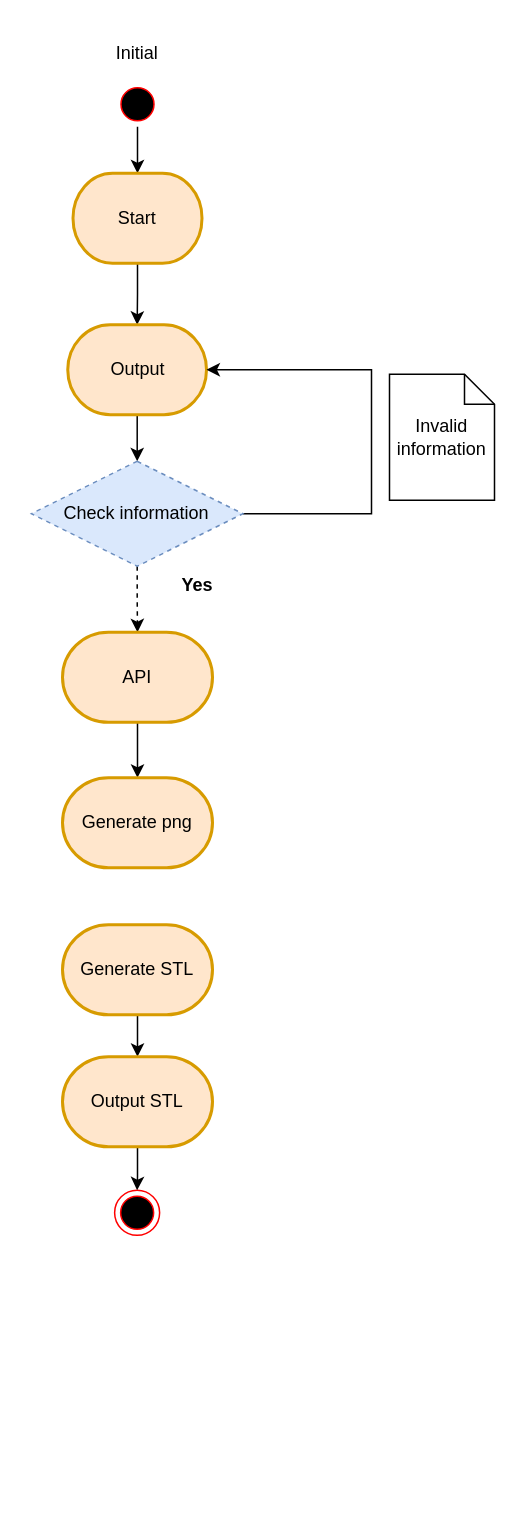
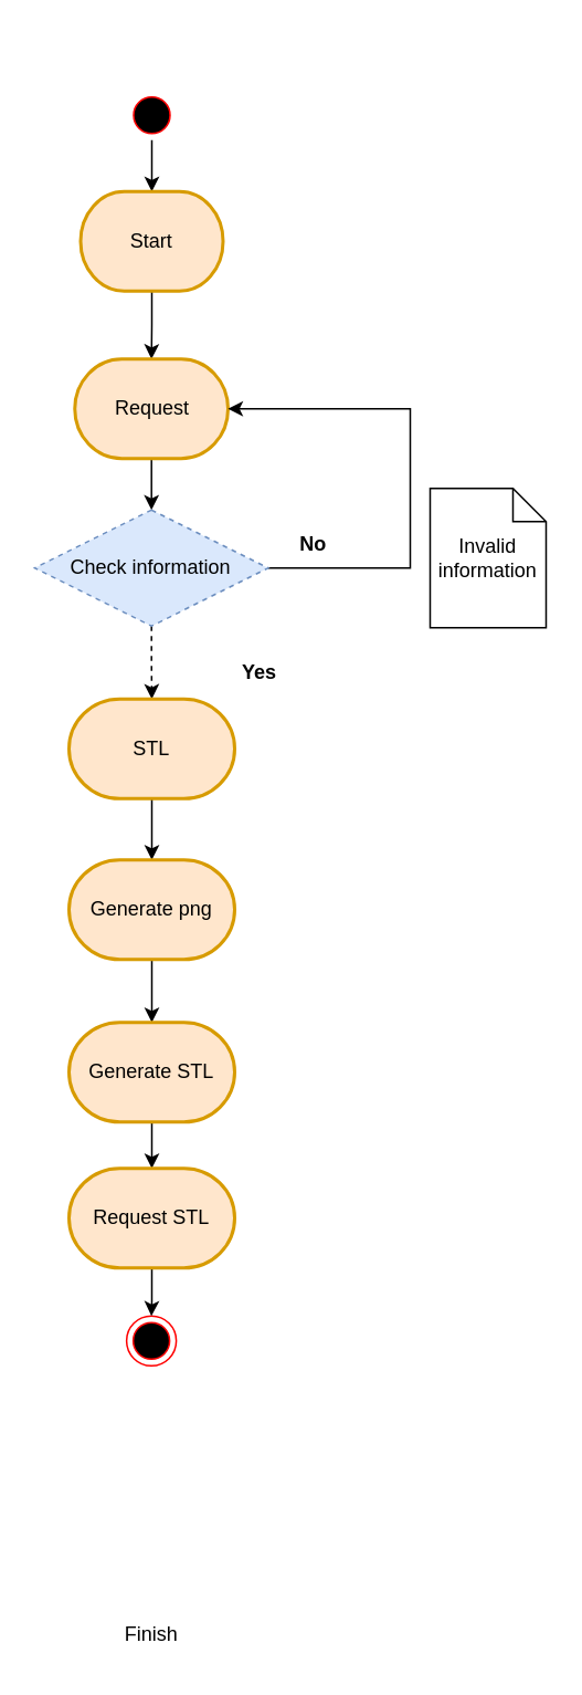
  <mxCell id="0" />
  <mxCell id="1" parent="0" />
  <mxCell id="2" value="" style="edgeStyle=orthogonalEdgeStyle;rounded=0;orthogonalLoop=1;jettySize=auto;html=1;" parent="1" source="3" target="5" edge="1"><mxGeometry relative="1" as="geometry" /></mxCell>
  <mxCell id="3" value="" style="ellipse;html=1;shape=startState;fillColor=#000000;strokeColor=#ff0000;" parent="1" vertex="1"><mxGeometry x="76" y="54" width="30" height="30" as="geometry" /></mxCell>
  <mxCell id="4" value="" style="edgeStyle=orthogonalEdgeStyle;rounded=0;orthogonalLoop=1;jettySize=auto;html=1;" parent="1" source="5" target="7" edge="1"><mxGeometry relative="1" as="geometry" /></mxCell>
  <mxCell id="5" value="Start" style="strokeWidth=2;html=1;shape=mxgraph.flowchart.terminator;whiteSpace=wrap;fillColor=#ffe6cc;strokeColor=#d79b00;" parent="1" vertex="1"><mxGeometry x="48" y="115" width="86" height="60" as="geometry" /></mxCell>
  <mxCell id="6" style="edgeStyle=orthogonalEdgeStyle;rounded=0;orthogonalLoop=1;jettySize=auto;html=1;" parent="1" source="7" target="10" edge="1"><mxGeometry relative="1" as="geometry" /></mxCell>
- <mxCell id="7" value="Output" style="strokeWidth=2;html=1;shape=mxgraph.flowchart.terminator;whiteSpace=wrap;fillColor=#ffe6cc;strokeColor=#d79b00;" parent="1" vertex="1"><mxGeometry x="44.5" y="216" width="92.5" height="60" as="geometry" /></mxCell>
+ <mxCell id="7" value="Request" style="strokeWidth=2;html=1;shape=mxgraph.flowchart.terminator;whiteSpace=wrap;fillColor=#ffe6cc;strokeColor=#d79b00;" parent="1" vertex="1"><mxGeometry x="44.5" y="216" width="92.5" height="60" as="geometry" /></mxCell>
  <mxCell id="8" value="" style="edgeStyle=orthogonalEdgeStyle;rounded=0;orthogonalLoop=1;jettySize=auto;html=1;strokeColor=#000000;endArrow=classic;endFill=1;dashed=1;" parent="1" source="10" target="13" edge="1"><mxGeometry relative="1" as="geometry" /></mxCell>
  <mxCell id="9" value="" style="edgeStyle=orthogonalEdgeStyle;rounded=0;orthogonalLoop=1;jettySize=auto;html=1;strokeColor=#000000;endArrow=classic;endFill=1;entryX=1;entryY=0.5;entryDx=0;entryDy=0;entryPerimeter=0;" parent="1" source="10" target="7" edge="1"><mxGeometry relative="1" as="geometry"><Array as="points"><mxPoint x="247" y="342" /><mxPoint x="247" y="246" /></Array></mxGeometry></mxCell>
  <mxCell id="10" value="Check information" style="rhombus;whiteSpace=wrap;html=1;fillColor=#dae8fc;strokeColor=#6c8ebf;dashed=1;" parent="1" vertex="1"><mxGeometry x="20.25" y="307" width="141" height="70" as="geometry" /></mxCell>
- <mxCell id="11" value="Invalid information" style="shape=note;size=20;whiteSpace=wrap;html=1;" parent="1" vertex="1"><mxGeometry x="259" y="249" width="70" height="84" as="geometry" /></mxCell>
+ <mxCell id="11" value="Invalid information" style="shape=note;size=20;whiteSpace=wrap;html=1;" parent="1" vertex="1"><mxGeometry x="259" y="294" width="70" height="84" as="geometry" /></mxCell>
  <mxCell id="12" value="" style="edgeStyle=orthogonalEdgeStyle;rounded=0;orthogonalLoop=1;jettySize=auto;html=1;" parent="1" source="13" target="15" edge="1"><mxGeometry relative="1" as="geometry" /></mxCell>
- <mxCell id="13" value="API" style="strokeWidth=2;html=1;shape=mxgraph.flowchart.terminator;whiteSpace=wrap;fillColor=#ffe6cc;strokeColor=#d79b00;" parent="1" vertex="1"><mxGeometry x="41" y="421" width="100" height="60" as="geometry" /></mxCell>
+ <mxCell id="13" value="STL" style="strokeWidth=2;html=1;shape=mxgraph.flowchart.terminator;whiteSpace=wrap;fillColor=#ffe6cc;strokeColor=#d79b00;" parent="1" vertex="1"><mxGeometry x="41" y="421" width="100" height="60" as="geometry" /></mxCell>
+ <mxCell id="14" value="" style="edgeStyle=orthogonalEdgeStyle;rounded=0;orthogonalLoop=1;jettySize=auto;html=1;" edge="1" parent="1" source="15" target="22"><mxGeometry relative="1" as="geometry" /></mxCell>
  <mxCell id="15" value="Generate png" style="strokeWidth=2;html=1;shape=mxgraph.flowchart.terminator;whiteSpace=wrap;fillColor=#ffe6cc;strokeColor=#d79b00;" parent="1" vertex="1"><mxGeometry x="41" y="518" width="100" height="60" as="geometry" /></mxCell>
  <mxCell id="16" value="" style="ellipse;html=1;shape=endState;fillColor=#000000;strokeColor=#ff0000;" parent="1" vertex="1"><mxGeometry x="75.75" y="793" width="30" height="30" as="geometry" /></mxCell>
- <mxCell id="17" value="Yes" style="text;align=center;fontStyle=1;verticalAlign=middle;spacingLeft=3;spacingRight=3;strokeColor=none;rotatable=0;points=[[0,0.5],[1,0.5]];portConstraint=eastwest;fillColor=#FFFFFF;" parent="1" vertex="1"><mxGeometry x="101.25" y="379" width="60" height="20" as="geometry" /></mxCell>
- <mxCell id="19" value="Initial" style="text;html=1;strokeColor=none;fillColor=none;align=center;verticalAlign=middle;whiteSpace=wrap;rounded=0;" parent="1" vertex="1"><mxGeometry x="60.75" y="20" width="60" height="30" as="geometry" /></mxCell>
+ <mxCell id="17" value="Yes" style="text;align=center;fontStyle=1;verticalAlign=middle;spacingLeft=3;spacingRight=3;strokeColor=none;rotatable=0;points=[[0,0.5],[1,0.5]];portConstraint=eastwest;fillColor=#FFFFFF;" parent="1" vertex="1"><mxGeometry x="126.25" y="394" width="60" height="20" as="geometry" /></mxCell>
+ <mxCell id="18" value="No" style="text;align=center;fontStyle=1;verticalAlign=middle;spacingLeft=3;spacingRight=3;strokeColor=none;rotatable=0;points=[[0,0.5],[1,0.5]];portConstraint=eastwest;fillColor=#FFFFFF;" parent="1" vertex="1"><mxGeometry x="161.25" y="317" width="54.75" height="20" as="geometry" /></mxCell>
+ <mxCell id="20" value="Finish" style="text;html=1;strokeColor=none;fillColor=none;align=center;verticalAlign=middle;whiteSpace=wrap;rounded=0;" parent="1" vertex="1"><mxGeometry x="61" y="970" width="60" height="30" as="geometry" /></mxCell>
  <mxCell id="21" value="" style="edgeStyle=orthogonalEdgeStyle;rounded=0;orthogonalLoop=1;jettySize=auto;html=1;" edge="1" parent="1" source="22" target="24"><mxGeometry relative="1" as="geometry" /></mxCell>
  <mxCell id="22" value="Generate STL" style="strokeWidth=2;html=1;shape=mxgraph.flowchart.terminator;whiteSpace=wrap;fillColor=#ffe6cc;strokeColor=#d79b00;" vertex="1" parent="1"><mxGeometry x="41" y="616" width="100" height="60" as="geometry" /></mxCell>
  <mxCell id="23" value="" style="edgeStyle=orthogonalEdgeStyle;rounded=0;orthogonalLoop=1;jettySize=auto;html=1;" edge="1" parent="1" source="24" target="16"><mxGeometry relative="1" as="geometry" /></mxCell>
- <mxCell id="24" value="Output STL" style="strokeWidth=2;html=1;shape=mxgraph.flowchart.terminator;whiteSpace=wrap;fillColor=#ffe6cc;strokeColor=#d79b00;" vertex="1" parent="1"><mxGeometry x="41" y="704" width="100" height="60" as="geometry" /></mxCell>
+ <mxCell id="24" value="Request STL" style="strokeWidth=2;html=1;shape=mxgraph.flowchart.terminator;whiteSpace=wrap;fillColor=#ffe6cc;strokeColor=#d79b00;" vertex="1" parent="1"><mxGeometry x="41" y="704" width="100" height="60" as="geometry" /></mxCell>
